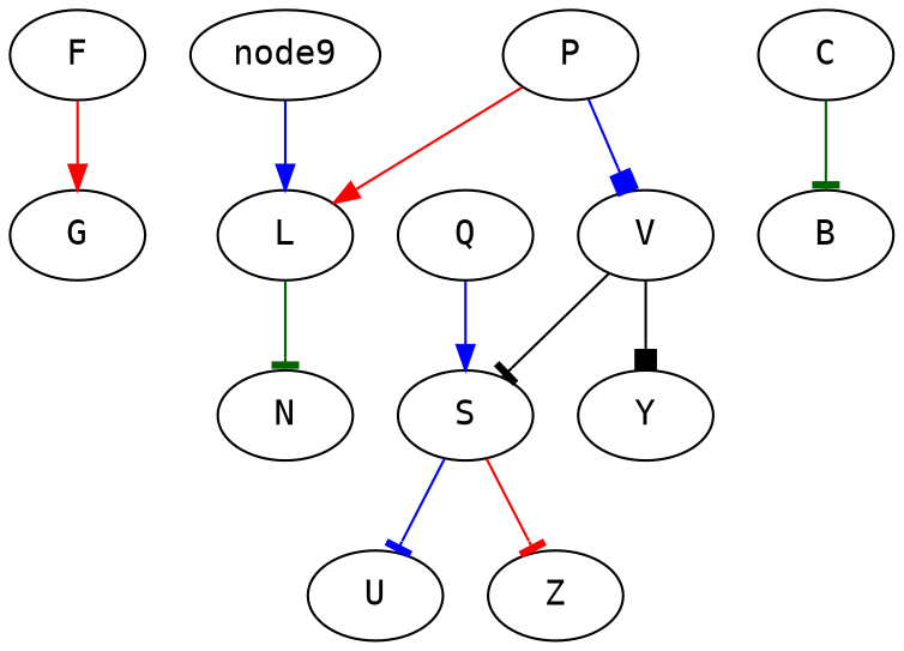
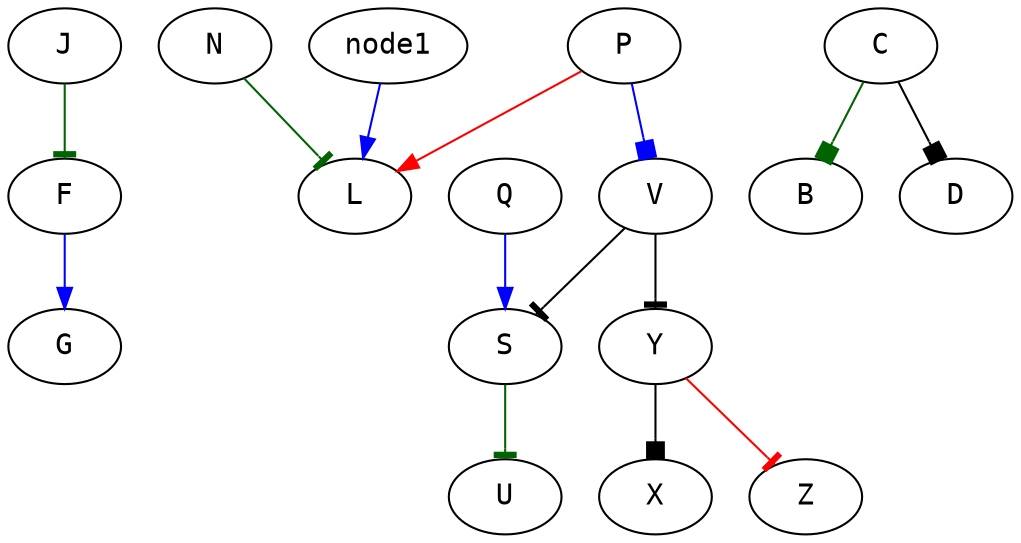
  digraph {
    fontname="DejaVu Sans Mono"
    node [fontname="DejaVu Sans Mono"]
    edge [arrowhead=tee color=darkgreen fontname="DejaVu Sans Mono"]
+   J
    F
    G
    P
    L
    V
    C
    B
+   D
    N
    S
    Y
-   node1 [label=node9]
+   node1
    U
+   X
    Z
    Q
-   F -> G [arrowhead=normal color=red]
+   J -> F
+   F -> G [arrowhead=normal color=blue]
    P -> L [arrowhead=normal color=red]
    P -> V [arrowhead=box color=blue]
-   L -> N
+   N -> L
    V -> S [color=black]
-   V -> Y [arrowhead=box color=black]
-   C -> B
-   S -> U [color=blue]
-   S -> Z [color=red]
+   V -> Y [color=black]
+   C -> B [arrowhead=box]
+   C -> D [arrowhead=box color=black]
+   S -> U
+   Y -> X [arrowhead=box color=black]
+   Y -> Z [color=red]
    node1 -> L [arrowhead=normal color=blue]
    Q -> S [arrowhead=normal color=blue]
  }
